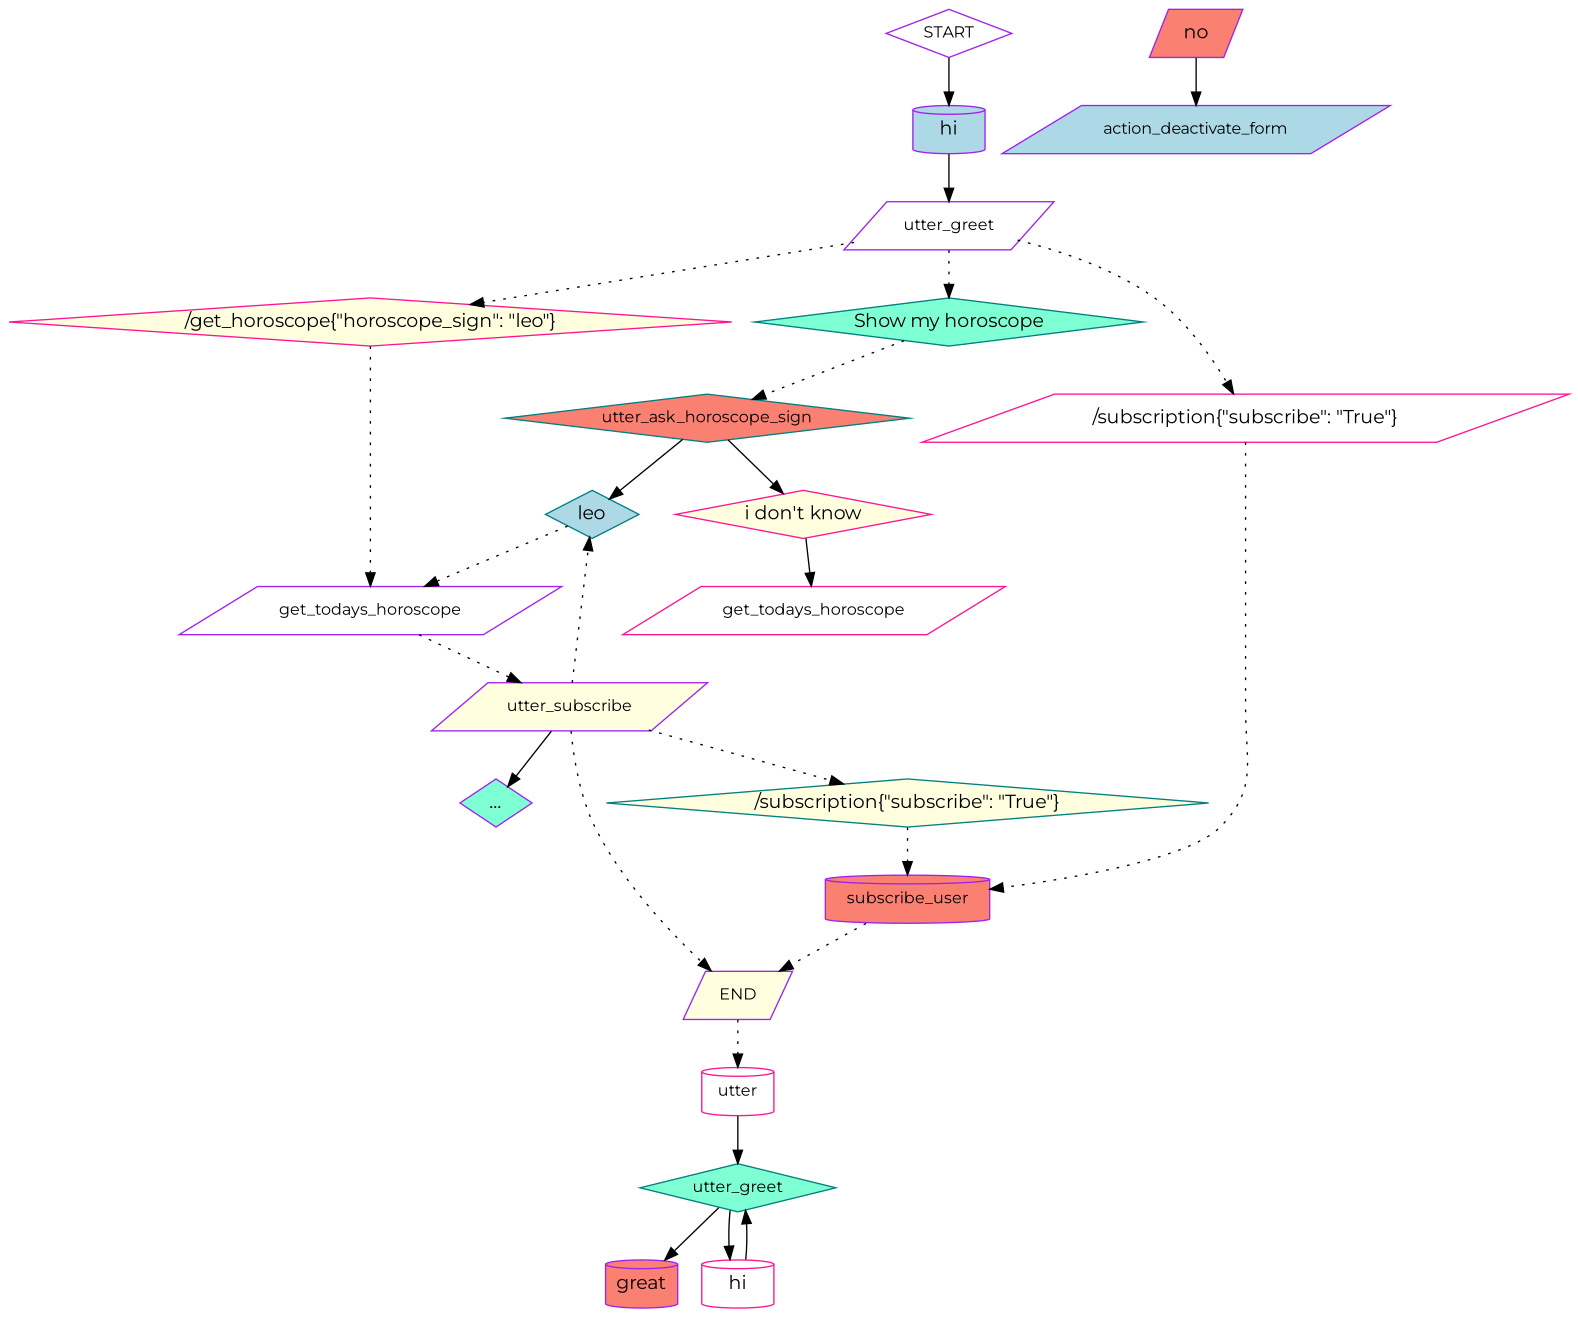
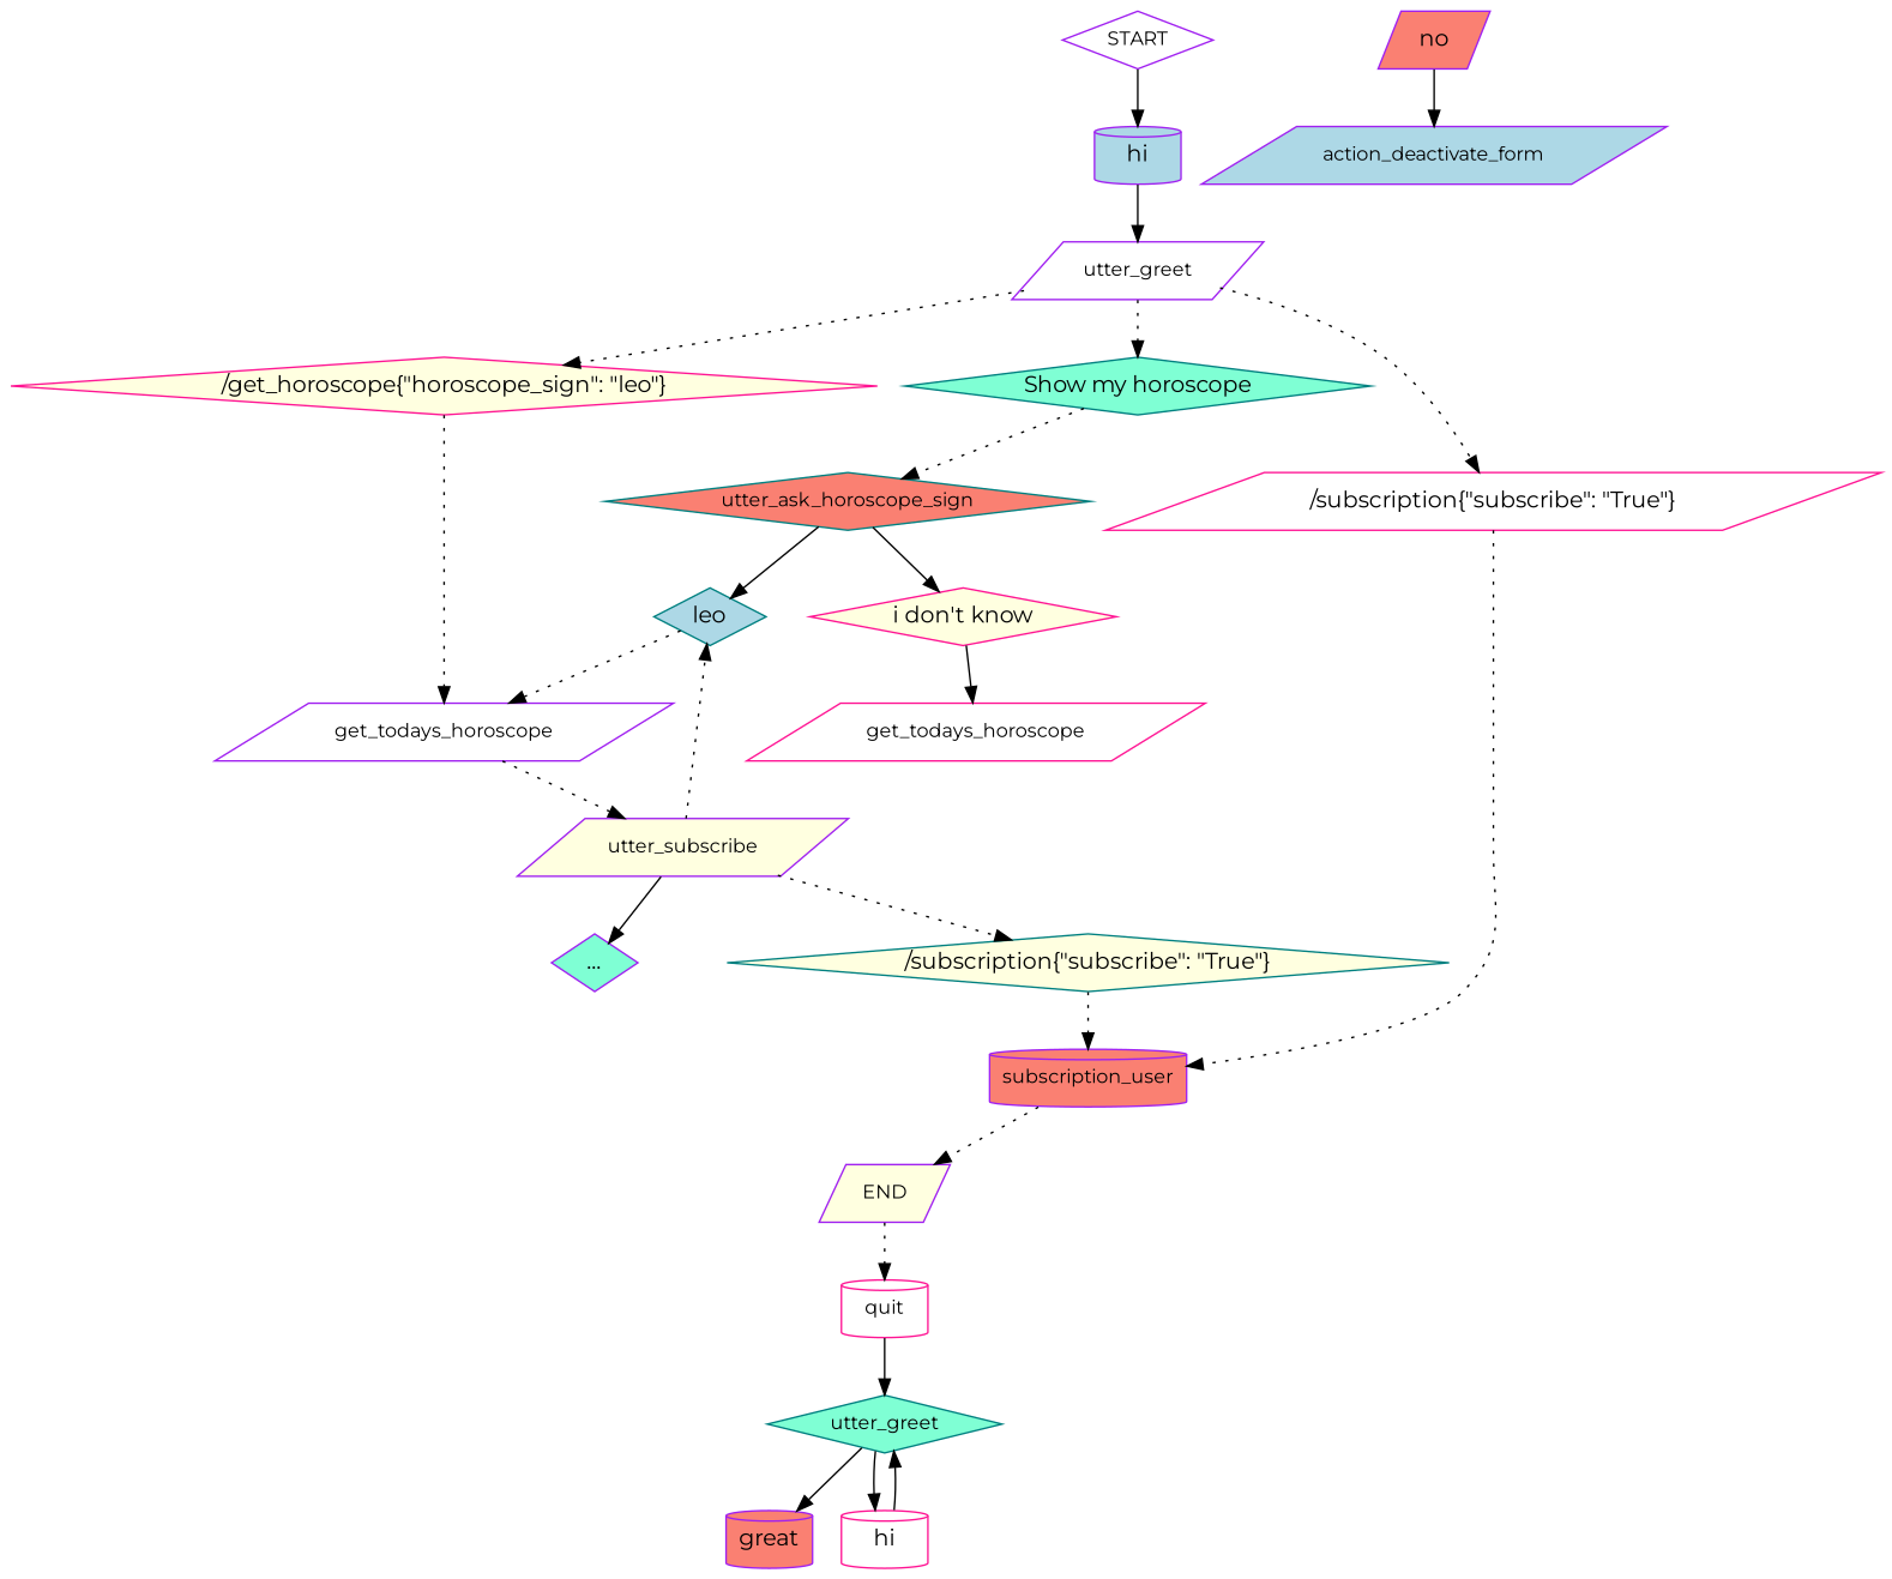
  digraph {
    fontname=Montserrat
    node [color=purple fillcolor=white fontname=Montserrat shape=diamond style=filled]
    edge [fontname=Montserrat style=dotted]
    n1 [fontsize=12 label=START]
    n2 [fillcolor=lightblue label=hi shape=cylinder]
    n3 [fontsize=12 label=utter_greet shape=parallelogram]
    n4 [fillcolor=lightyellow fontsize=12 label=END shape=parallelogram]
-   n5 [color=deeppink fontsize=12 label=utter shape=cylinder]
+   n5 [color=deeppink fontsize=12 label=quit shape=cylinder]
    n6 [color=teal fillcolor=aquamarine label="Show\ my\ horoscope"]
    n7 [color=deeppink fillcolor=lightyellow label="/get_horoscope\{\"horoscope_sign\":\ \"leo\"\}"]
    n8 [color=deeppink label="/subscription\{\"subscribe\":\ \"True\"\}" shape=parallelogram]
    n9 [color=teal fillcolor=salmon fontsize=12 label=utter_ask_horoscope_sign]
    n10 [fontsize=12 label=get_todays_horoscope shape=parallelogram]
-   n11 [fillcolor=salmon fontsize=12 label=subscribe_user shape=cylinder]
+   n11 [fillcolor=salmon fontsize=12 label=subscription_user shape=cylinder]
    n12 [color=teal fillcolor=lightblue label=leo]
    n13 [color=deeppink fillcolor=lightyellow label="i\ don't\ know"]
    n14 [color=deeppink fontsize=12 label=get_todays_horoscope shape=parallelogram]
    n15 [fillcolor=lightyellow fontsize=12 label=utter_subscribe shape=parallelogram]
    n16 [fillcolor=aquamarine label="..."]
    n17 [color=teal fillcolor=lightyellow label="/subscription\{\"subscribe\":\ \"True\"\}"]
    n18 [fillcolor=salmon label=no shape=parallelogram]
    n19 [fillcolor=lightblue fontsize=12 label=action_deactivate_form shape=parallelogram]
    n20 [color=teal fillcolor=aquamarine fontsize=12 label=utter_greet]
    n21 [fillcolor=salmon label=great shape=cylinder]
    n22 [color=deeppink label=hi shape=cylinder]
    n1 -> n2 [style=solid]
    n2 -> n3 [style=solid]
    n3 -> n6
    n3 -> n7
    n3 -> n8
    n4 -> n5
    n5 -> n20 [style=solid]
    n6 -> n9
    n7 -> n10
    n8 -> n11
    n9 -> n12 [style=solid]
    n9 -> n13 [style=solid]
    n10 -> n15
    n11 -> n4
    n12 -> n10
    n13 -> n14 [style=solid]
-   n15 -> n4
    n15 -> n12
    n15 -> n16 [style=solid]
    n15 -> n17
    n17 -> n11
    n18 -> n19 [style=solid]
    n20 -> n21 [style=solid]
    n20 -> n22 [style=solid]
    n22 -> n20 [style=solid]
  }
